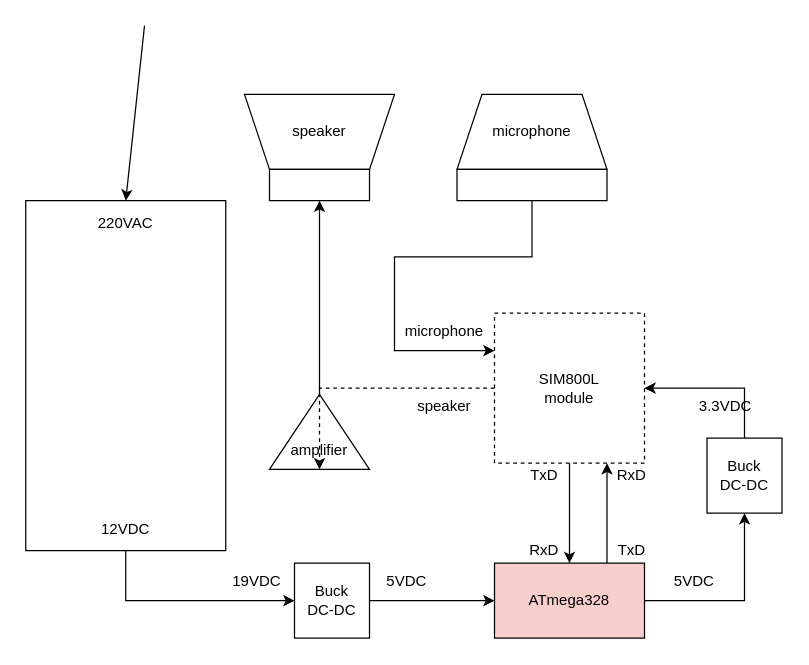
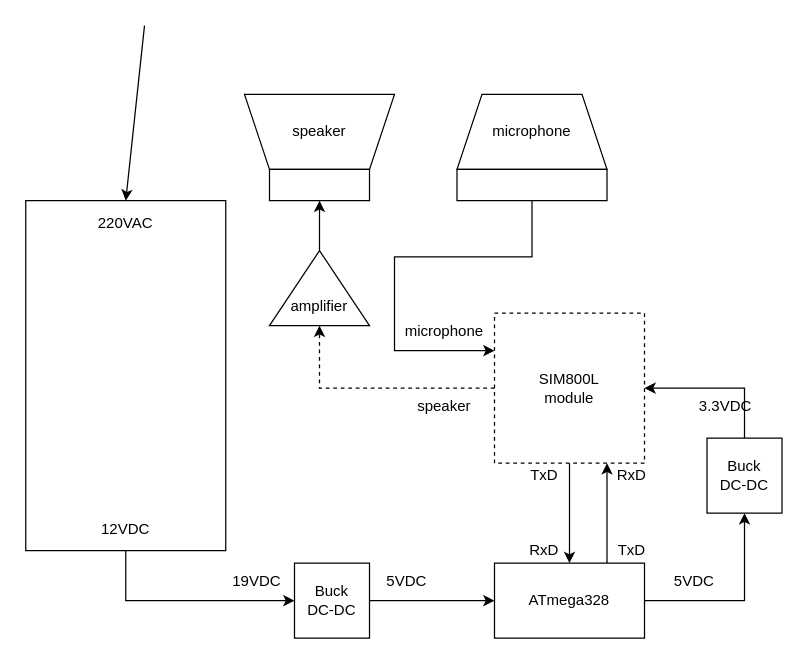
  <mxCell id="0" />
  <mxCell id="1" parent="0" />
  <mxCell id="2" style="edgeStyle=orthogonalEdgeStyle;rounded=0;orthogonalLoop=1;jettySize=auto;html=1;exitX=1;exitY=0.5;exitDx=0;exitDy=0;entryX=0.5;entryY=1;entryDx=0;entryDy=0;" edge="1" parent="1" source="4" target="10"><mxGeometry relative="1" as="geometry" /></mxCell>
  <mxCell id="3" style="edgeStyle=orthogonalEdgeStyle;rounded=0;orthogonalLoop=1;jettySize=auto;html=1;exitX=0.75;exitY=0;exitDx=0;exitDy=0;entryX=0.75;entryY=1;entryDx=0;entryDy=0;" edge="1" parent="1" source="4" target="13"><mxGeometry relative="1" as="geometry" /></mxCell>
- <mxCell id="4" value="ATmega328" style="rounded=0;whiteSpace=wrap;html=1;rotation=0;fillColor=#f8cecc;" vertex="1" parent="1"><mxGeometry x="395" y="450" width="120" height="60" as="geometry" /></mxCell>
+ <mxCell id="4" value="ATmega328" style="rounded=0;whiteSpace=wrap;html=1;rotation=0;" vertex="1" parent="1"><mxGeometry x="395" y="450" width="120" height="60" as="geometry" /></mxCell>
  <mxCell id="5" style="edgeStyle=orthogonalEdgeStyle;rounded=0;orthogonalLoop=1;jettySize=auto;html=1;exitX=1;exitY=0.5;exitDx=0;exitDy=0;entryX=0;entryY=0.5;entryDx=0;entryDy=0;" edge="1" parent="1" source="6" target="19"><mxGeometry relative="1" as="geometry" /></mxCell>
  <mxCell id="6" value="&lt;div&gt;&lt;br&gt;&lt;/div&gt;220VAC&lt;div&gt;&lt;br&gt;&lt;/div&gt;&lt;div&gt;&lt;br&gt;&lt;/div&gt;&lt;div&gt;&lt;br&gt;&lt;/div&gt;&lt;div&gt;&lt;br&gt;&lt;/div&gt;&lt;div&gt;&lt;br&gt;&lt;/div&gt;&lt;div&gt;&lt;br&gt;&lt;/div&gt;&lt;div&gt;&lt;br&gt;&lt;/div&gt;&lt;div&gt;&lt;br&gt;&lt;/div&gt;&lt;div&gt;&lt;br&gt;&lt;/div&gt;&lt;div&gt;&lt;br&gt;&lt;/div&gt;&lt;div&gt;&lt;br&gt;&lt;/div&gt;&lt;div&gt;&lt;br&gt;&lt;/div&gt;&lt;div&gt;&lt;br&gt;&lt;/div&gt;&lt;div&gt;&lt;br&gt;&lt;/div&gt;&lt;div&gt;&lt;br&gt;&lt;/div&gt;&lt;div&gt;&lt;br&gt;&lt;/div&gt;&lt;div&gt;&lt;div&gt;12VDC&lt;div&gt;&lt;br&gt;&lt;/div&gt;&lt;/div&gt;&lt;/div&gt;" style="rounded=0;whiteSpace=wrap;html=1;direction=south;" vertex="1" parent="1"><mxGeometry x="20" y="160" width="160" height="280" as="geometry" /></mxCell>
  <mxCell id="7" value="19VDC" style="text;html=1;align=center;verticalAlign=middle;whiteSpace=wrap;rounded=0;" vertex="1" parent="1"><mxGeometry x="175" y="450" width="60" height="30" as="geometry" /></mxCell>
  <mxCell id="8" value="5VDC" style="text;html=1;align=center;verticalAlign=middle;whiteSpace=wrap;rounded=0;" vertex="1" parent="1"><mxGeometry x="295" y="450" width="60" height="30" as="geometry" /></mxCell>
  <mxCell id="9" style="edgeStyle=orthogonalEdgeStyle;rounded=0;orthogonalLoop=1;jettySize=auto;html=1;exitX=0.5;exitY=0;exitDx=0;exitDy=0;entryX=1;entryY=0.5;entryDx=0;entryDy=0;" edge="1" parent="1" source="10" target="13"><mxGeometry relative="1" as="geometry" /></mxCell>
  <mxCell id="10" value="Buck&lt;div&gt;DC-DC&lt;/div&gt;" style="whiteSpace=wrap;html=1;aspect=fixed;" vertex="1" parent="1"><mxGeometry x="565" y="350" width="60" height="60" as="geometry" /></mxCell>
  <mxCell id="11" value="5VDC" style="text;html=1;align=center;verticalAlign=middle;whiteSpace=wrap;rounded=0;" vertex="1" parent="1"><mxGeometry x="525" y="450" width="60" height="30" as="geometry" /></mxCell>
  <mxCell id="12" style="edgeStyle=orthogonalEdgeStyle;rounded=0;orthogonalLoop=1;jettySize=auto;html=1;exitX=0.5;exitY=1;exitDx=0;exitDy=0;entryX=0.5;entryY=0;entryDx=0;entryDy=0;" edge="1" parent="1" source="13" target="4"><mxGeometry relative="1" as="geometry" /></mxCell>
  <mxCell id="13" value="SIM800L&lt;div&gt;module&lt;/div&gt;" style="whiteSpace=wrap;html=1;aspect=fixed;dashed=1;" vertex="1" parent="1"><mxGeometry x="395" y="250" width="120" height="120" as="geometry" /></mxCell>
  <mxCell id="14" value="speaker" style="shape=trapezoid;perimeter=trapezoidPerimeter;whiteSpace=wrap;html=1;fixedSize=1;direction=west;" vertex="1" parent="1"><mxGeometry x="195" y="75" width="120" height="60" as="geometry" /></mxCell>
  <mxCell id="15" value="" style="rounded=0;whiteSpace=wrap;html=1;" vertex="1" parent="1"><mxGeometry x="215" y="135" width="80" height="25" as="geometry" /></mxCell>
  <mxCell id="16" style="edgeStyle=orthogonalEdgeStyle;rounded=0;orthogonalLoop=1;jettySize=auto;html=1;exitX=1;exitY=0.5;exitDx=0;exitDy=0;entryX=0.5;entryY=1;entryDx=0;entryDy=0;" edge="1" parent="1" source="17" target="15"><mxGeometry relative="1" as="geometry" /></mxCell>
- <mxCell id="17" value="&lt;div&gt;&lt;br&gt;&lt;/div&gt;&lt;div&gt;&lt;br&gt;&lt;/div&gt;amplifier" style="triangle;whiteSpace=wrap;html=1;direction=north;" vertex="1" parent="1"><mxGeometry x="215" y="315" width="80" height="60" as="geometry" /></mxCell>
+ <mxCell id="17" value="&lt;div&gt;&lt;br&gt;&lt;/div&gt;&lt;div&gt;&lt;br&gt;&lt;/div&gt;amplifier" style="triangle;whiteSpace=wrap;html=1;direction=north;" vertex="1" parent="1"><mxGeometry x="215" y="200" width="80" height="60" as="geometry" /></mxCell>
  <mxCell id="18" style="edgeStyle=orthogonalEdgeStyle;rounded=0;orthogonalLoop=1;jettySize=auto;html=1;exitX=1;exitY=0.5;exitDx=0;exitDy=0;entryX=0;entryY=0.5;entryDx=0;entryDy=0;" edge="1" parent="1" source="19" target="4"><mxGeometry relative="1" as="geometry" /></mxCell>
  <mxCell id="19" value="Buck&lt;div&gt;&lt;span style=&quot;background-color: transparent; color: light-dark(rgb(0, 0, 0), rgb(255, 255, 255));&quot;&gt;DC-&lt;/span&gt;&lt;span style=&quot;background-color: transparent; color: light-dark(rgb(0, 0, 0), rgb(255, 255, 255));&quot;&gt;DC&lt;/span&gt;&lt;/div&gt;" style="whiteSpace=wrap;html=1;aspect=fixed;" vertex="1" parent="1"><mxGeometry x="235" y="450" width="60" height="60" as="geometry" /></mxCell>
  <mxCell id="20" value="3.3V&lt;span style=&quot;background-color: transparent; color: light-dark(rgb(0, 0, 0), rgb(255, 255, 255));&quot;&gt;DC&lt;/span&gt;" style="text;html=1;align=center;verticalAlign=middle;whiteSpace=wrap;rounded=0;" vertex="1" parent="1"><mxGeometry x="550" y="310" width="60" height="30" as="geometry" /></mxCell>
  <mxCell id="21" value="TxD" style="text;html=1;align=center;verticalAlign=middle;whiteSpace=wrap;rounded=0;" vertex="1" parent="1"><mxGeometry x="485" y="430" width="40" height="20" as="geometry" /></mxCell>
  <mxCell id="22" value="RxD" style="text;html=1;align=center;verticalAlign=middle;whiteSpace=wrap;rounded=0;" vertex="1" parent="1"><mxGeometry x="415" y="430" width="40" height="20" as="geometry" /></mxCell>
  <mxCell id="23" value="RxD" style="text;html=1;align=center;verticalAlign=middle;whiteSpace=wrap;rounded=0;" vertex="1" parent="1"><mxGeometry x="485" y="370" width="40" height="20" as="geometry" /></mxCell>
  <mxCell id="24" value="TxD" style="text;html=1;align=center;verticalAlign=middle;whiteSpace=wrap;rounded=0;" vertex="1" parent="1"><mxGeometry x="415" y="370" width="40" height="20" as="geometry" /></mxCell>
  <mxCell id="25" value="" style="endArrow=classic;html=1;rounded=0;entryX=0;entryY=0.5;entryDx=0;entryDy=0;" edge="1" parent="1" target="6"><mxGeometry width="50" height="50" relative="1" as="geometry"><mxPoint x="115" y="20" as="sourcePoint" /><mxPoint x="445" y="250" as="targetPoint" /></mxGeometry></mxCell>
  <mxCell id="26" value="" style="endArrow=classic;html=1;rounded=0;exitX=0;exitY=0.5;exitDx=0;exitDy=0;entryX=0;entryY=0.5;entryDx=0;entryDy=0;dashed=1;" edge="1" parent="1" source="13" target="17"><mxGeometry width="50" height="50" relative="1" as="geometry"><mxPoint x="395" y="300" as="sourcePoint" /><mxPoint x="445" y="250" as="targetPoint" /><Array as="points"><mxPoint x="255" y="310" /></Array></mxGeometry></mxCell>
  <mxCell id="27" value="mic&lt;span style=&quot;background-color: transparent; color: light-dark(rgb(0, 0, 0), rgb(255, 255, 255));&quot;&gt;rophone&lt;/span&gt;" style="shape=trapezoid;perimeter=trapezoidPerimeter;whiteSpace=wrap;html=1;fixedSize=1;" vertex="1" parent="1"><mxGeometry x="365" y="75" width="120" height="60" as="geometry" /></mxCell>
  <mxCell id="28" style="edgeStyle=orthogonalEdgeStyle;rounded=0;orthogonalLoop=1;jettySize=auto;html=1;exitX=0.5;exitY=1;exitDx=0;exitDy=0;entryX=0;entryY=0.25;entryDx=0;entryDy=0;" edge="1" parent="1" source="29" target="13"><mxGeometry relative="1" as="geometry"><Array as="points"><mxPoint x="425" y="205" /><mxPoint x="315" y="205" /><mxPoint x="315" y="280" /></Array></mxGeometry></mxCell>
  <mxCell id="29" value="" style="rounded=0;whiteSpace=wrap;html=1;" vertex="1" parent="1"><mxGeometry x="365" y="135" width="120" height="25" as="geometry" /></mxCell>
  <mxCell id="30" value="speaker" style="text;html=1;align=center;verticalAlign=middle;whiteSpace=wrap;rounded=0;" vertex="1" parent="1"><mxGeometry x="325" y="310" width="60" height="30" as="geometry" /></mxCell>
  <mxCell id="31" value="microphone" style="text;html=1;align=center;verticalAlign=middle;whiteSpace=wrap;rounded=0;" vertex="1" parent="1"><mxGeometry x="325" y="250" width="60" height="30" as="geometry" /></mxCell>
